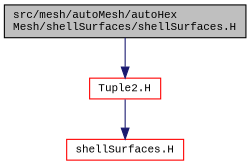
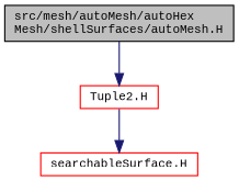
  digraph {
    fontname="Liberation Mono"
    node [color=red fontname="Liberation Mono" fontsize=10 shape=record]
    edge [color=midnightblue fontname="Liberation Mono" fontsize=10 labelfontname=FreeSans labelfontsize=10 style=solid]
-   n1 [color=black fillcolor=grey75 fontcolor=black height=0.2 label="src/mesh/autoMesh/autoHex\lMesh/shellSurfaces/shellSurfaces.H" style=filled width=0.4]
+   n1 [color=black fillcolor=grey75 fontcolor=black height=0.2 label="src/mesh/autoMesh/autoHex\lMesh/shellSurfaces/autoMesh.H" style=filled width=0.4]
    n2 [height=0.2 label="Tuple2.H" width=0.4]
-   n3 [height=0.2 label="shellSurfaces.H" width=0.4]
+   n3 [height=0.2 label="searchableSurface.H" width=0.4]
    n1 -> n2
    n2 -> n3
  }
